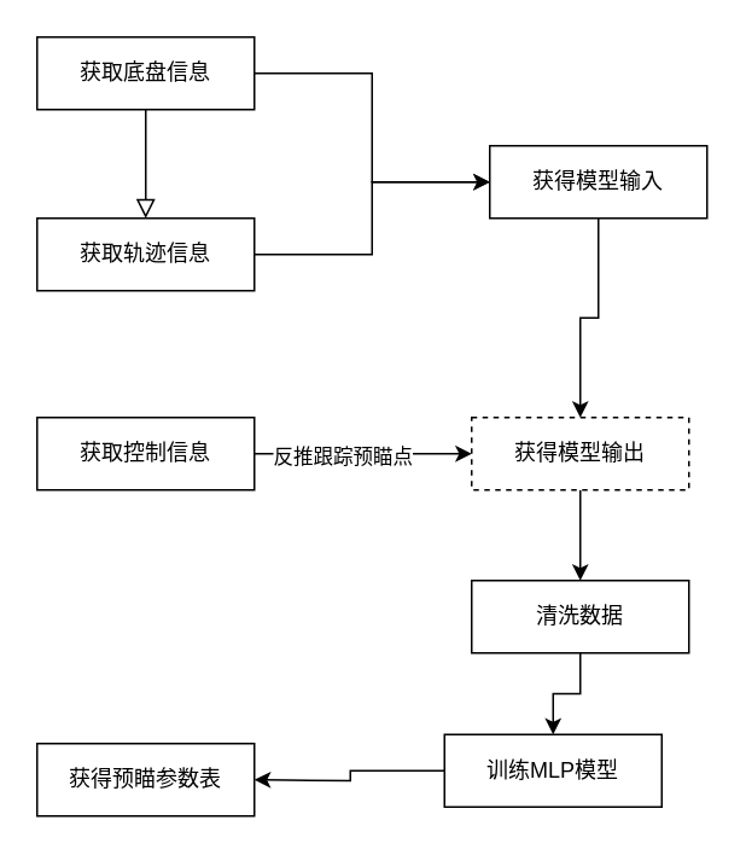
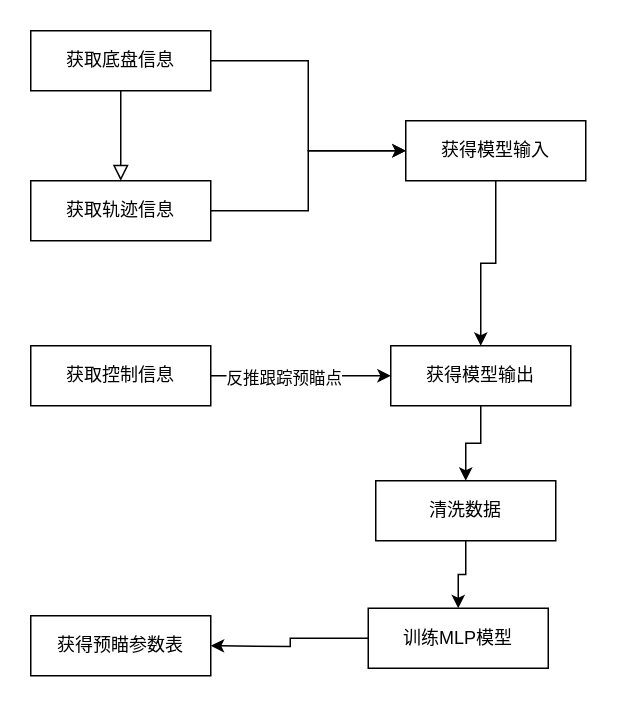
  <mxCell id="0" />
  <mxCell id="1" parent="0" />
  <mxCell id="2" value="" style="rounded=0;html=1;jettySize=auto;orthogonalLoop=1;fontSize=11;endArrow=block;endFill=0;endSize=8;strokeWidth=1;shadow=0;labelBackgroundColor=none;edgeStyle=orthogonalEdgeStyle;" parent="1" source="4" edge="1"><mxGeometry relative="1" as="geometry"><mxPoint x="80" y="120" as="targetPoint" /></mxGeometry></mxCell>
  <mxCell id="3" style="edgeStyle=orthogonalEdgeStyle;rounded=0;orthogonalLoop=1;jettySize=auto;html=1;entryX=0;entryY=0.5;entryDx=0;entryDy=0;" edge="1" parent="1" source="4" target="11"><mxGeometry relative="1" as="geometry" /></mxCell>
  <mxCell id="4" value="获取底盘信息" style="rounded=0;whiteSpace=wrap;html=1;fontSize=12;glass=0;strokeWidth=1;shadow=0;" parent="1" vertex="1"><mxGeometry x="20" y="20" width="120" height="40" as="geometry" /></mxCell>
  <mxCell id="5" style="edgeStyle=orthogonalEdgeStyle;rounded=0;orthogonalLoop=1;jettySize=auto;html=1;entryX=0;entryY=0.5;entryDx=0;entryDy=0;" edge="1" parent="1" source="6" target="11"><mxGeometry relative="1" as="geometry" /></mxCell>
  <mxCell id="6" value="获取轨迹信息" style="rounded=0;whiteSpace=wrap;html=1;fontSize=12;glass=0;strokeWidth=1;shadow=0;" vertex="1" parent="1"><mxGeometry x="20" y="120" width="120" height="40" as="geometry" /></mxCell>
  <mxCell id="7" style="edgeStyle=orthogonalEdgeStyle;rounded=0;orthogonalLoop=1;jettySize=auto;html=1;entryX=0;entryY=0.5;entryDx=0;entryDy=0;" edge="1" parent="1" source="9" target="13"><mxGeometry relative="1" as="geometry" /></mxCell>
  <mxCell id="8" value="反推跟踪预瞄点" style="edgeLabel;html=1;align=center;verticalAlign=middle;resizable=0;points=[];" vertex="1" connectable="0" parent="7"><mxGeometry x="-0.195" y="-1" relative="1" as="geometry"><mxPoint as="offset" /></mxGeometry></mxCell>
  <mxCell id="9" value="获取控制信息" style="rounded=0;whiteSpace=wrap;html=1;fontSize=12;glass=0;strokeWidth=1;shadow=0;" vertex="1" parent="1"><mxGeometry x="20" y="230" width="120" height="40" as="geometry" /></mxCell>
  <mxCell id="10" style="edgeStyle=orthogonalEdgeStyle;rounded=0;orthogonalLoop=1;jettySize=auto;html=1;" edge="1" parent="1" source="11" target="13"><mxGeometry relative="1" as="geometry" /></mxCell>
  <mxCell id="11" value="获得模型输入" style="rounded=0;whiteSpace=wrap;html=1;fontSize=12;glass=0;strokeWidth=1;shadow=0;" vertex="1" parent="1"><mxGeometry x="270" y="80" width="120" height="40" as="geometry" /></mxCell>
  <mxCell id="12" style="edgeStyle=orthogonalEdgeStyle;rounded=0;orthogonalLoop=1;jettySize=auto;html=1;" edge="1" parent="1" source="13" target="15"><mxGeometry relative="1" as="geometry" /></mxCell>
- <mxCell id="13" value="获得模型输出" style="rounded=0;whiteSpace=wrap;html=1;fontSize=12;glass=0;strokeWidth=1;shadow=0;dashed=1;" vertex="1" parent="1"><mxGeometry x="260" y="230" width="120" height="40" as="geometry" /></mxCell>
+ <mxCell id="13" value="获得模型输出" style="rounded=0;whiteSpace=wrap;html=1;fontSize=12;glass=0;strokeWidth=1;shadow=0;" vertex="1" parent="1"><mxGeometry x="260" y="230" width="120" height="40" as="geometry" /></mxCell>
  <mxCell id="14" style="edgeStyle=orthogonalEdgeStyle;rounded=0;orthogonalLoop=1;jettySize=auto;html=1;entryX=0.5;entryY=0;entryDx=0;entryDy=0;" edge="1" parent="1" source="15" target="17"><mxGeometry relative="1" as="geometry" /></mxCell>
- <mxCell id="15" value="清洗数据" style="rounded=0;whiteSpace=wrap;html=1;fontSize=12;glass=0;strokeWidth=1;shadow=0;" vertex="1" parent="1"><mxGeometry x="260" y="320" width="120" height="40" as="geometry" /></mxCell>
+ <mxCell id="15" value="清洗数据" style="rounded=0;whiteSpace=wrap;html=1;fontSize=12;glass=0;strokeWidth=1;shadow=0;" vertex="1" parent="1"><mxGeometry x="250" y="320" width="120" height="40" as="geometry" /></mxCell>
  <mxCell id="16" style="edgeStyle=orthogonalEdgeStyle;rounded=0;orthogonalLoop=1;jettySize=auto;html=1;" edge="1" parent="1" source="17"><mxGeometry relative="1" as="geometry"><mxPoint x="140" y="430" as="targetPoint" /></mxGeometry></mxCell>
  <mxCell id="17" value="训练MLP模型" style="rounded=0;whiteSpace=wrap;html=1;fontSize=12;glass=0;strokeWidth=1;shadow=0;" vertex="1" parent="1"><mxGeometry x="245" y="405" width="120" height="40" as="geometry" /></mxCell>
  <mxCell id="18" value="获得预瞄参数表" style="rounded=0;whiteSpace=wrap;html=1;fontSize=12;glass=0;strokeWidth=1;shadow=0;" vertex="1" parent="1"><mxGeometry x="20" y="410" width="120" height="40" as="geometry" /></mxCell>
